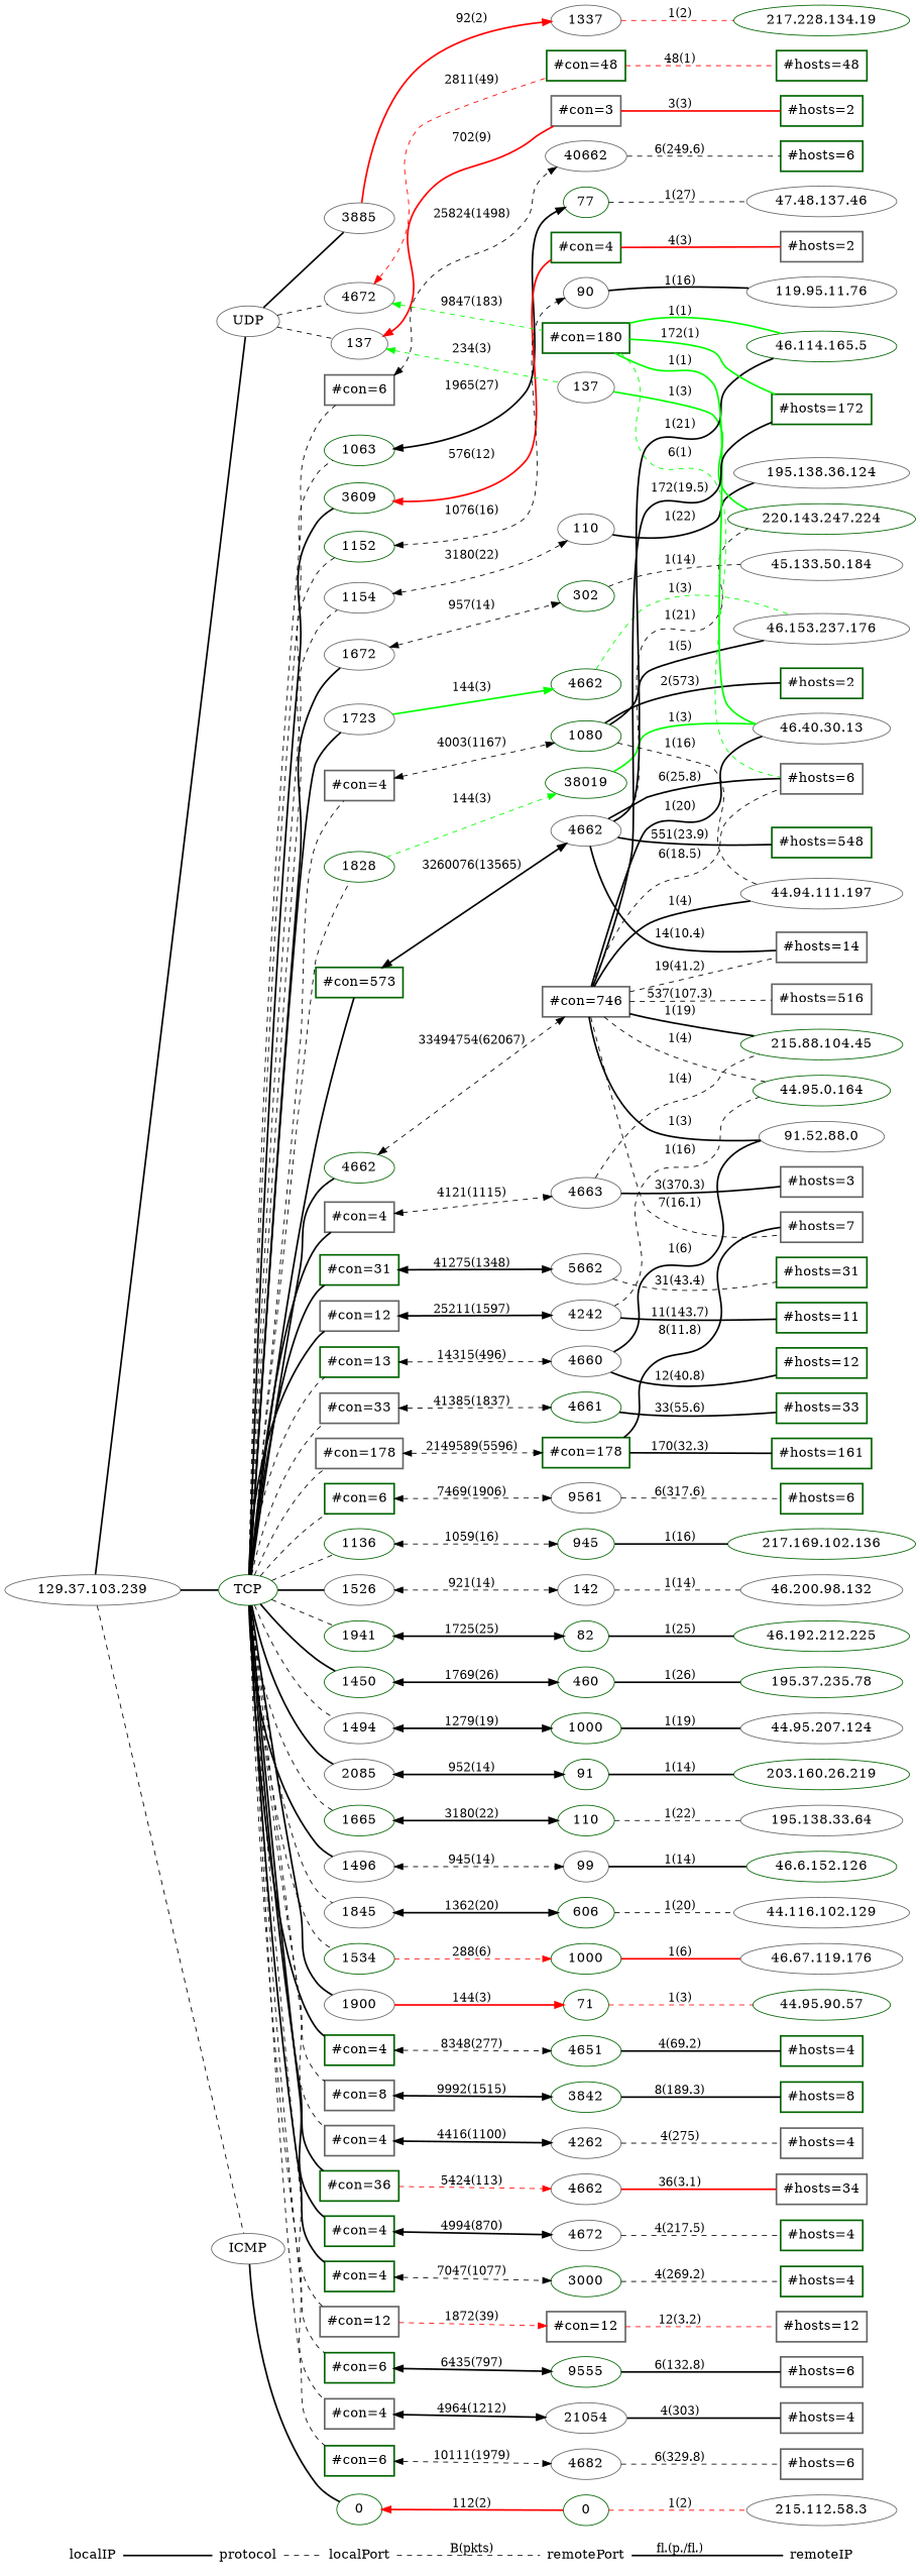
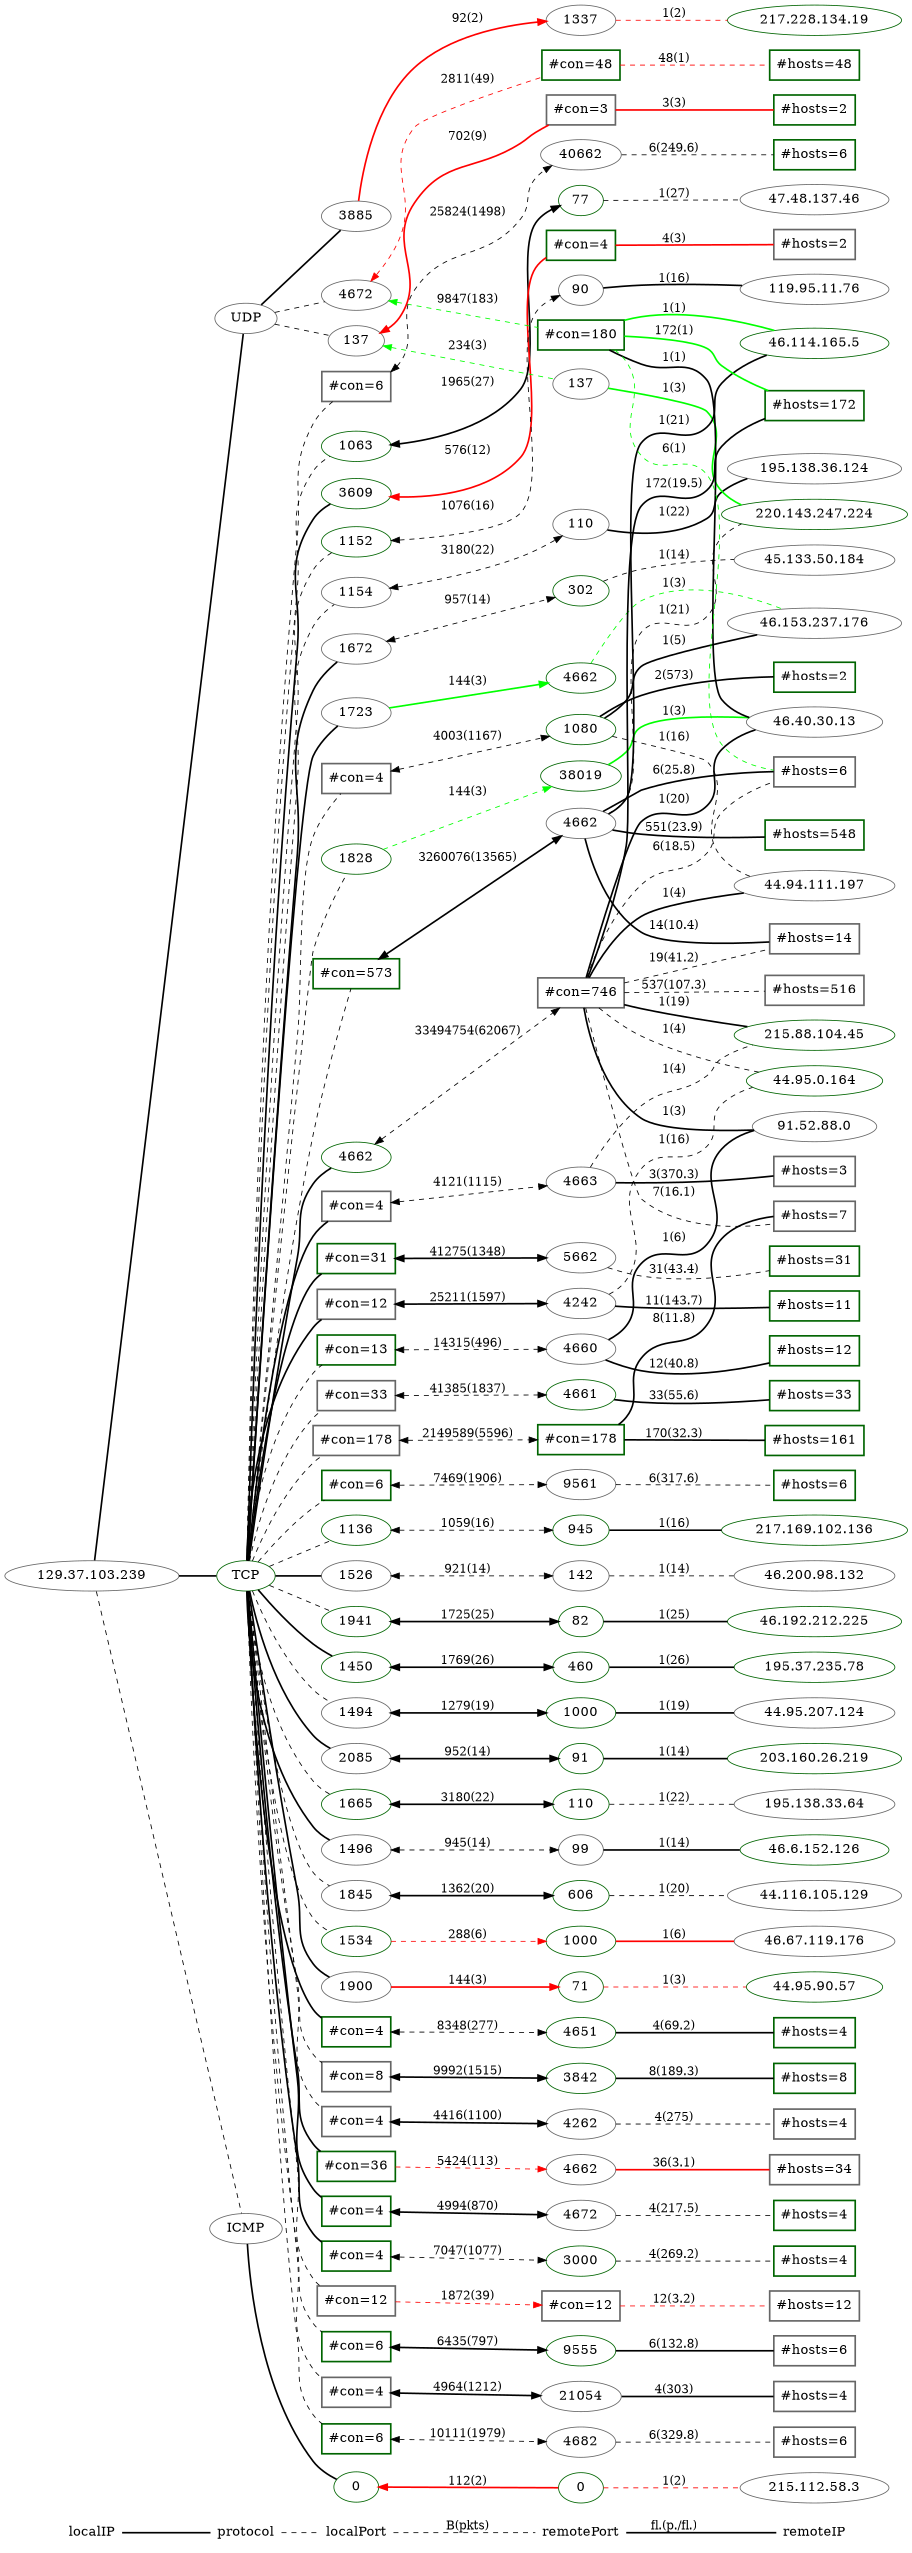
  graph {
    rankdir=LR
    node [color=gray40 fontsize=16 shape=ellipse]
    edge [style=bold]
    localIP [shape=plaintext]
    n2 [label="129.37.103.239"]
    protocol [color=darkgreen shape=plaintext]
    n4 [color=darkgreen label=TCP]
    n5 [label=UDP]
    n6 [label=ICMP]
    localPort [shape=plaintext]
    n8 [color=darkgreen label=1063]
    n9 [color=darkgreen label=3609]
    n10 [color=darkgreen label=1152]
    n11 [label=1154]
    n12 [label=1672]
    n13 [label=1723]
    n14 [color=darkgreen label=1136]
    n15 [label=1526]
    n16 [color=darkgreen label=1941]
    n17 [label=4672]
    n18 [label=137]
    n19 [color=darkgreen label=1450]
    n20 [label=1494]
    n21 [color=darkgreen label=0]
    n22 [label=2085]
    n23 [color=darkgreen label=4662]
    n24 [color=darkgreen label=1665]
    n25 [label=1496]
    n26 [color=darkgreen label=1828]
    n27 [label=1845]
    n28 [color=darkgreen label=1534]
    n29 [label=3885]
    n30 [label=1900]
    n31 [color=darkgreen label="#con=4" shape=box style=bold]
    n32 [label="#con=8" shape=box style=bold]
    n33 [label="#con=4" shape=box style=bold]
    n34 [label="#con=4" shape=box style=bold]
    n35 [label="#con=178" shape=box style=bold]
    n36 [label="#con=12" shape=box style=bold]
    n37 [color=darkgreen label="#con=36" shape=box style=bold]
    n38 [color=darkgreen label="#con=4" shape=box style=bold]
    n39 [color=darkgreen label="#con=4" shape=box style=bold]
    n40 [label="#con=12" shape=box style=bold]
    n41 [color=darkgreen label="#con=6" shape=box style=bold]
    n42 [label="#con=4" shape=box style=bold]
    n43 [color=darkgreen label="#con=573" shape=box style=bold]
    n44 [label="#con=4" shape=box style=bold]
    n45 [color=darkgreen label="#con=13" shape=box style=bold]
    n46 [color=darkgreen label="#con=6" shape=box style=bold]
    n47 [label="#con=6" shape=box style=bold]
    n48 [color=darkgreen label="#con=31" shape=box style=bold]
    n49 [label="#con=33" shape=box style=bold]
    n50 [color=darkgreen label="#con=6" shape=box style=bold]
    remotePort [shape=plaintext]
    n52 [label=1337]
    n53 [label=110]
    n54 [color=darkgreen label=4662]
    n55 [color=darkgreen label=91]
    n56 [color=darkgreen label=82]
    n57 [label=142]
    n58 [color=darkgreen label=606]
    n59 [label=90]
    n60 [color=darkgreen label=71]
    n61 [color=darkgreen label=0]
    n62 [color=darkgreen label=945]
    n63 [label=99]
    n64 [color=darkgreen label=1000]
    n65 [color=darkgreen label=77]
    n66 [color=darkgreen label=460]
    n67 [color=darkgreen label=110]
    n68 [color=darkgreen label=302]
    n69 [label=137]
    n70 [color=darkgreen label=1000]
    n71 [color=darkgreen label=38019]
    n72 [color=darkgreen label=4661]
    n73 [color=darkgreen label=3000]
    n74 [label=4262]
    n75 [color=darkgreen label=1080]
    n76 [label=4672]
    n77 [color=darkgreen label=3842]
    n78 [label=4682]
    n79 [color=darkgreen label=4651]
    n80 [label=4242]
    n81 [label=4662]
    n82 [color=darkgreen label=9555]
    n83 [label=4662]
    n84 [label=5662]
    n85 [label=40662]
    n86 [label=4660]
    n87 [label=9561]
    n88 [label=21054]
    n89 [label=4663]
    n90 [label="#con=3" shape=box style=bold]
    n91 [color=darkgreen label="#con=4" shape=box style=bold]
    n92 [color=darkgreen label="#con=180" shape=box style=bold]
    n93 [label="#con=746" shape=box style=bold]
    n94 [color=darkgreen label="#con=48" shape=box style=bold]
    n95 [color=darkgreen label="#con=178" shape=box style=bold]
    n96 [label="#con=12" shape=box style=bold]
    remoteIP [color=darkgreen shape=plaintext]
    n98 [label="195.138.33.64"]
    n99 [label="46.67.119.176"]
    n100 [color=darkgreen label="46.6.152.126"]
    n101 [color=darkgreen label="195.37.235.78"]
    n102 [color=darkgreen label="215.88.104.45"]
    n103 [label="45.133.50.184"]
    n104 [color=darkgreen label="217.228.134.19"]
    n105 [label="44.94.111.197"]
    n106 [label="46.40.30.13"]
    n107 [label="47.48.137.46"]
    n108 [color=darkgreen label="46.192.212.225"]
    n109 [label="215.112.58.3"]
    n110 [label="195.138.36.124"]
    n111 [color=darkgreen label="203.160.26.219"]
    n112 [label="46.200.98.132"]
    n113 [label="46.153.237.176"]
-   n114 [label="44.116.102.129"]
+   n114 [label="44.116.105.129"]
    n115 [color=darkgreen label="220.143.247.224"]
    n116 [label="119.95.11.76"]
    n117 [color=darkgreen label="46.114.165.5"]
    n118 [color=darkgreen label="44.95.90.57"]
    n119 [color=darkgreen label="44.95.0.164"]
    n120 [color=darkgreen label="217.169.102.136"]
    n121 [label="91.52.88.0"]
    n122 [label="44.95.207.124"]
    n123 [color=darkgreen label="#hosts=33" shape=box style=bold]
    n124 [label="#hosts=6" shape=box style=bold]
    n125 [color=darkgreen label="#hosts=11" shape=box style=bold]
    n126 [color=darkgreen label="#hosts=2" shape=box style=bold]
    n127 [label="#hosts=14" shape=box style=bold]
    n128 [label="#hosts=3" shape=box style=bold]
    n129 [color=darkgreen label="#hosts=31" shape=box style=bold]
    n130 [label="#hosts=6" shape=box style=bold]
    n131 [color=darkgreen label="#hosts=6" shape=box style=bold]
    n132 [color=darkgreen label="#hosts=8" shape=box style=bold]
    n133 [label="#hosts=4" shape=box style=bold]
    n134 [color=darkgreen label="#hosts=4" shape=box style=bold]
    n135 [label="#hosts=34" shape=box style=bold]
    n136 [color=darkgreen label="#hosts=548" shape=box style=bold]
    n137 [color=darkgreen label="#hosts=4" shape=box style=bold]
    n138 [color=darkgreen label="#hosts=12" shape=box style=bold]
    n139 [label="#hosts=4" shape=box style=bold]
    n140 [color=darkgreen label="#hosts=4" shape=box style=bold]
    n141 [color=darkgreen label="#hosts=6" shape=box style=bold]
    n142 [label="#hosts=6" shape=box style=bold]
    n143 [color=darkgreen label="#hosts=172" shape=box style=bold]
    n144 [label="#hosts=2" shape=box style=bold]
    n145 [label="#hosts=7" shape=box style=bold]
    n146 [label="#hosts=516" shape=box style=bold]
    n147 [color=darkgreen label="#hosts=161" shape=box style=bold]
    n148 [color=darkgreen label="#hosts=2" shape=box style=bold]
    n149 [label="#hosts=12" shape=box style=bold]
    n150 [color=darkgreen label="#hosts=48" shape=box style=bold]
    subgraph sub_1 {
      rank=same
      localIP
      n2
    }
    subgraph sub_2 {
      rank=same
      protocol
      n4
      n5
      n6
    }
    subgraph sub_3 {
      rank=same
      localPort
      n8
      n9
      n10
      n11
      n12
      n13
      n14
      n15
      n16
      n17
      n18
      n19
      n20
      n21
      n22
      n23
      n24
      n25
      n26
      n27
      n28
      n29
      n30
      n31
      n32
      n33
      n34
      n35
      n36
      n37
      n38
      n39
      n40
      n41
      n42
      n43
      n44
      n45
      n46
      n47
      n48
      n49
      n50
    }
    subgraph sub_4 {
      rank=same
      remotePort
      n52
      n53
      n54
      n55
      n56
      n57
      n58
      n59
      n60
      n61
      n62
      n63
      n64
      n65
      n66
      n67
      n68
      n69
      n70
      n71
      n72
      n73
      n74
      n75
      n76
      n77
      n78
      n79
      n80
      n81
      n82
      n83
      n84
      n85
      n86
      n87
      n88
      n89
      n90
      n91
      n92
      n93
      n94
      n95
      n96
    }
    subgraph sub_5 {
      rank=same
      remoteIP
      n98
      n99
      n100
      n101
      n102
      n103
      n104
      n105
      n106
      n107
      n108
      n109
      n110
      n111
      n112
      n113
      n114
      n115
      n116
      n117
      n118
      n119
      n120
      n121
      n122
      n123
      n124
      n125
      n126
      n127
      n128
      n129
      n130
      n131
      n132
      n133
      n134
      n135
      n136
      n137
      n138
      n139
      n140
      n141
      n142
      n143
      n144
      n145
      n146
      n147
      n148
      n149
      n150
    }
    localIP -- protocol
    n2 -- n4
    n2 -- n5
    n2 -- n6 [style=dashed]
    protocol -- localPort [style=dashed]
    n4 -- n8 [style=dashed]
    n4 -- n9
    n4 -- n10 [style=dashed]
    n4 -- n11 [style=dashed]
    n4 -- n12
    n4 -- n13
    n4 -- n14 [style=dashed]
    n4 -- n15
    n4 -- n16 [style=dashed]
    n4 -- n19
    n4 -- n20 [style=dashed]
    n4 -- n22
    n4 -- n23
    n4 -- n24 [style=dashed]
    n4 -- n25
    n4 -- n26 [style=dashed]
    n4 -- n27 [style=dashed]
    n4 -- n28 [style=dashed]
    n4 -- n30
    n4 -- n31
    n4 -- n32 [style=dashed]
    n4 -- n33 [style=dashed]
    n4 -- n34 [style=dashed]
    n4 -- n35 [style=dashed]
    n4 -- n36
    n4 -- n37
    n4 -- n38
    n4 -- n39
    n4 -- n40 [style=dashed]
    n4 -- n41 [style=dashed]
    n4 -- n42
-   n4 -- n43
+   n4 -- n43 [style=dashed]
    n4 -- n44 [style=dashed]
    n4 -- n45 [style=dashed]
    n4 -- n46 [style=dashed]
    n4 -- n47 [style=dashed]
    n4 -- n48
    n4 -- n49 [style=dashed]
    n4 -- n50 [style=dashed]
    n5 -- n17 [style=dashed]
    n5 -- n18 [style=dashed]
    n5 -- n29
    n6 -- n21
    localPort -- remotePort [label="B(pkts)" style=dashed]
    n8 -- n65 [dir=both label="1965(27)"]
    n9 -- n91 [color=red dir=back label="576(12)"]
    n10 -- n59 [dir=both label="1076(16)" style=dashed]
    n11 -- n53 [dir=both label="3180(22)" style=dashed]
    n12 -- n68 [dir=both label="957(14)" style=dashed]
    n13 -- n54 [color=green dir=forward label="144(3)"]
    n14 -- n62 [dir=both label="1059(16)" style=dashed]
    n15 -- n57 [dir=both label="921(14)" style=dashed]
    n16 -- n56 [dir=both label="1725(25)"]
    n17 -- n92 [color=green dir=back label="9847(183)" style=dashed]
    n17 -- n94 [color=red dir=back label="2811(49)" style=dashed]
    n18 -- n69 [color=green dir=back label="234(3)" style=dashed]
    n18 -- n90 [color=red dir=back label="702(9)"]
    n19 -- n66 [dir=both label="1769(26)"]
    n20 -- n64 [dir=both label="1279(19)"]
    n21 -- n61 [color=red dir=back label="112(2)"]
    n22 -- n55 [dir=both label="952(14)"]
    n23 -- n93 [dir=both label="33494754(62067)" style=dashed]
    n24 -- n67 [dir=both label="3180(22)"]
    n25 -- n63 [dir=both label="945(14)" style=dashed]
    n26 -- n71 [color=green dir=forward label="144(3)" style=dashed]
    n27 -- n58 [dir=both label="1362(20)"]
    n28 -- n70 [color=red dir=forward label="288(6)" style=dashed]
    n29 -- n52 [color=red dir=forward label="92(2)"]
    n30 -- n60 [color=red dir=forward label="144(3)"]
    n31 -- n79 [dir=both label="8348(277)" style=dashed]
    n32 -- n77 [dir=both label="9992(1515)"]
    n33 -- n75 [dir=both label="4003(1167)" style=dashed]
    n34 -- n74 [dir=both label="4416(1100)"]
    n35 -- n95 [dir=both label="2149589(5596)" style=dashed]
    n36 -- n80 [dir=both label="25211(1597)"]
    n37 -- n81 [color=red dir=forward label="5424(113)" style=dashed]
    n38 -- n76 [dir=both label="4994(870)"]
    n39 -- n73 [dir=both label="7047(1077)" style=dashed]
    n40 -- n96 [color=red dir=forward label="1872(39)" style=dashed]
    n41 -- n82 [dir=both label="6435(797)"]
    n42 -- n89 [dir=both label="4121(1115)" style=dashed]
    n43 -- n83 [dir=both label="3260076(13565)"]
    n44 -- n88 [dir=both label="4964(1212)"]
    n45 -- n86 [dir=both label="14315(496)" style=dashed]
    n46 -- n78 [dir=both label="10111(1979)" style=dashed]
    n47 -- n85 [dir=both label="25824(1498)" style=dashed]
    n48 -- n84 [dir=both label="41275(1348)"]
    n49 -- n72 [dir=both label="41385(1837)" style=dashed]
    n50 -- n87 [dir=both label="7469(1906)" style=dashed]
    remotePort -- remoteIP [label="fl.(p./fl.)"]
    n52 -- n104 [color=red label="1(2)" style=dashed]
    n53 -- n110 [label="1(22)"]
    n54 -- n113 [color=green label="1(3)" style=dashed]
    n55 -- n111 [label="1(14)"]
    n56 -- n108 [label="1(25)"]
    n57 -- n112 [label="1(14)" style=dashed]
    n58 -- n114 [label="1(20)" style=dashed]
    n59 -- n116 [label="1(16)"]
    n60 -- n118 [color=red label="1(3)" style=dashed]
    n61 -- n109 [color=red label="1(2)" style=dashed]
    n62 -- n120 [label="1(16)"]
    n63 -- n100 [label="1(14)"]
    n64 -- n122 [label="1(19)"]
    n65 -- n107 [label="1(27)" style=dashed]
    n66 -- n101 [label="1(26)"]
    n67 -- n98 [label="1(22)" style=dashed]
    n68 -- n103 [label="1(14)" style=dashed]
    n69 -- n115 [color=green label="1(3)"]
    n70 -- n99 [color=red label="1(6)"]
    n71 -- n106 [color=green label="1(3)"]
    n72 -- n123 [label="33(55.6)"]
    n73 -- n137 [label="4(269.2)" style=dashed]
    n74 -- n133 [label="4(275)" style=dashed]
    n75 -- n105 [label="1(16)" style=dashed]
    n75 -- n113 [label="1(5)"]
    n75 -- n126 [label="2(573)"]
    n76 -- n140 [label="4(217.5)" style=dashed]
    n77 -- n132 [label="8(189.3)"]
    n78 -- n124 [label="6(329.8)" style=dashed]
    n79 -- n134 [label="4(69.2)"]
    n80 -- n119 [label="1(16)" style=dashed]
    n80 -- n125 [label="11(143.7)"]
    n81 -- n135 [color=red label="36(3.1)"]
    n82 -- n142 [label="6(132.8)"]
    n83 -- n115 [label="1(21)" style=dashed]
    n83 -- n117 [label="1(21)"]
    n83 -- n127 [label="14(10.4)"]
    n83 -- n130 [label="6(25.8)"]
    n83 -- n136 [label="551(23.9)"]
    n84 -- n129 [label="31(43.4)" style=dashed]
    n85 -- n131 [label="6(249.6)" style=dashed]
    n86 -- n121 [label="1(6)"]
    n86 -- n138 [label="12(40.8)"]
    n87 -- n141 [label="6(317.6)" style=dashed]
    n88 -- n139 [label="4(303)"]
    n89 -- n102 [label="1(4)" style=dashed]
    n89 -- n128 [label="3(370.3)"]
    n90 -- n148 [color=red label="3(3)"]
    n91 -- n144 [color=red label="4(3)"]
-   n92 -- n106 [color=green label="1(1)"]
+   n92 -- n106 [color=black label="1(1)"]
    n92 -- n117 [color=green label="1(1)"]
    n92 -- n130 [color=green label="6(1)" style=dashed]
    n92 -- n143 [color=green label="172(1)"]
    n93 -- n102 [label="1(19)"]
    n93 -- n105 [label="1(4)"]
    n93 -- n106 [label="1(20)"]
    n93 -- n119 [label="1(4)" style=dashed]
    n93 -- n121 [label="1(3)"]
    n93 -- n127 [label="19(41.2)" style=dashed]
    n93 -- n130 [label="6(18.5)" style=dashed]
    n93 -- n143 [label="172(19.5)"]
    n93 -- n145 [label="7(16.1)" style=dashed]
    n93 -- n146 [label="537(107.3)" style=dashed]
    n94 -- n150 [color=red label="48(1)" style=dashed]
    n95 -- n145 [label="8(11.8)"]
    n95 -- n147 [label="170(32.3)"]
    n96 -- n149 [color=red label="12(3.2)" style=dashed]
  }
